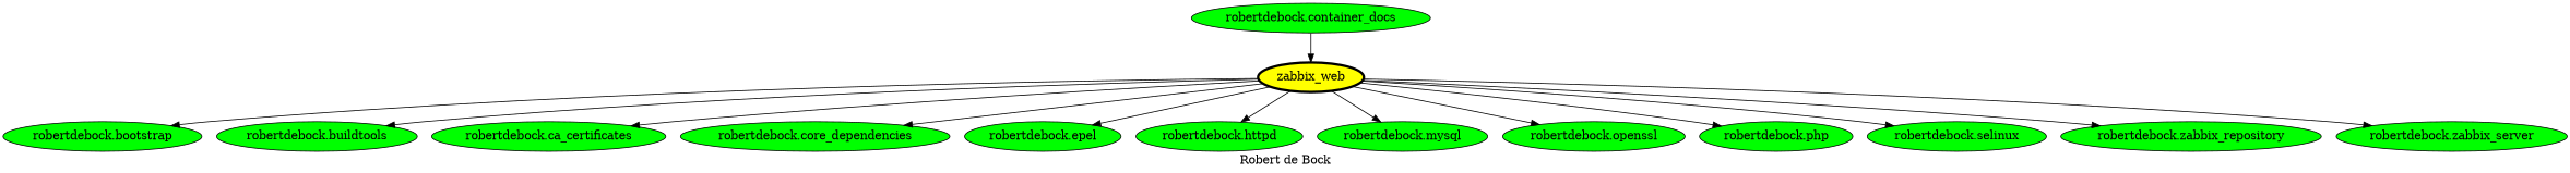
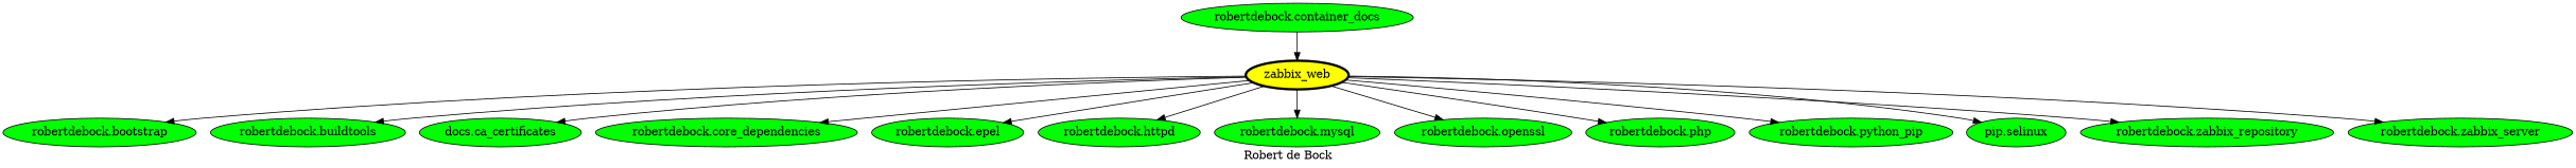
  digraph {
    label="Robert de Bock"
    node [fillcolor=green style=filled]
    zabbix_web [fillcolor=yellow penwidth=3]
    "robertdebock.bootstrap"
    "robertdebock.buildtools"
-   "robertdebock.ca_certificates"
+   "robertdebock.ca_certificates" [label="docs.ca_certificates"]
    "robertdebock.core_dependencies"
    "robertdebock.epel"
    "robertdebock.httpd"
    "robertdebock.mysql"
    "robertdebock.openssl"
    "robertdebock.php"
-   "robertdebock.selinux"
+   "robertdebock.python_pip"
+   "robertdebock.selinux" [label="pip.selinux"]
    "robertdebock.zabbix_repository"
    "robertdebock.zabbix_server"
    "robertdebock.container_docs"
    zabbix_web -> "robertdebock.bootstrap"
    zabbix_web -> "robertdebock.buildtools"
    zabbix_web -> "robertdebock.ca_certificates"
    zabbix_web -> "robertdebock.core_dependencies"
    zabbix_web -> "robertdebock.epel"
    zabbix_web -> "robertdebock.httpd"
    zabbix_web -> "robertdebock.mysql"
    zabbix_web -> "robertdebock.openssl"
    zabbix_web -> "robertdebock.php"
+   zabbix_web -> "robertdebock.python_pip"
    zabbix_web -> "robertdebock.selinux"
    zabbix_web -> "robertdebock.zabbix_repository"
    zabbix_web -> "robertdebock.zabbix_server"
    "robertdebock.container_docs" -> zabbix_web
  }
